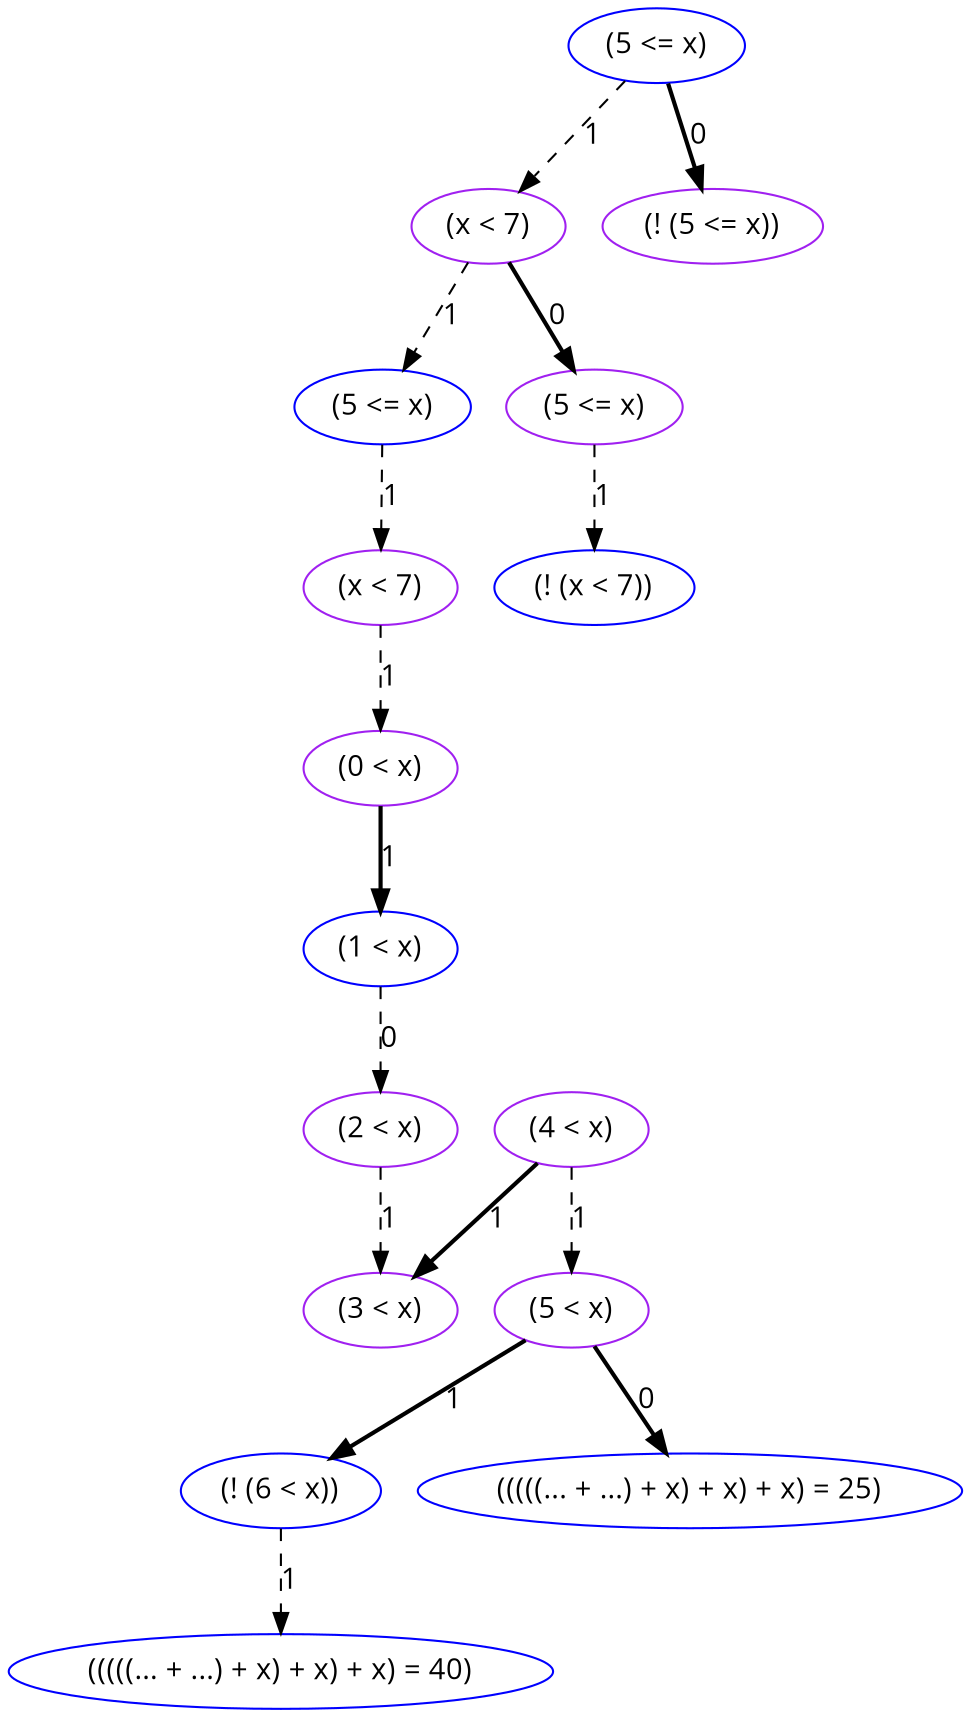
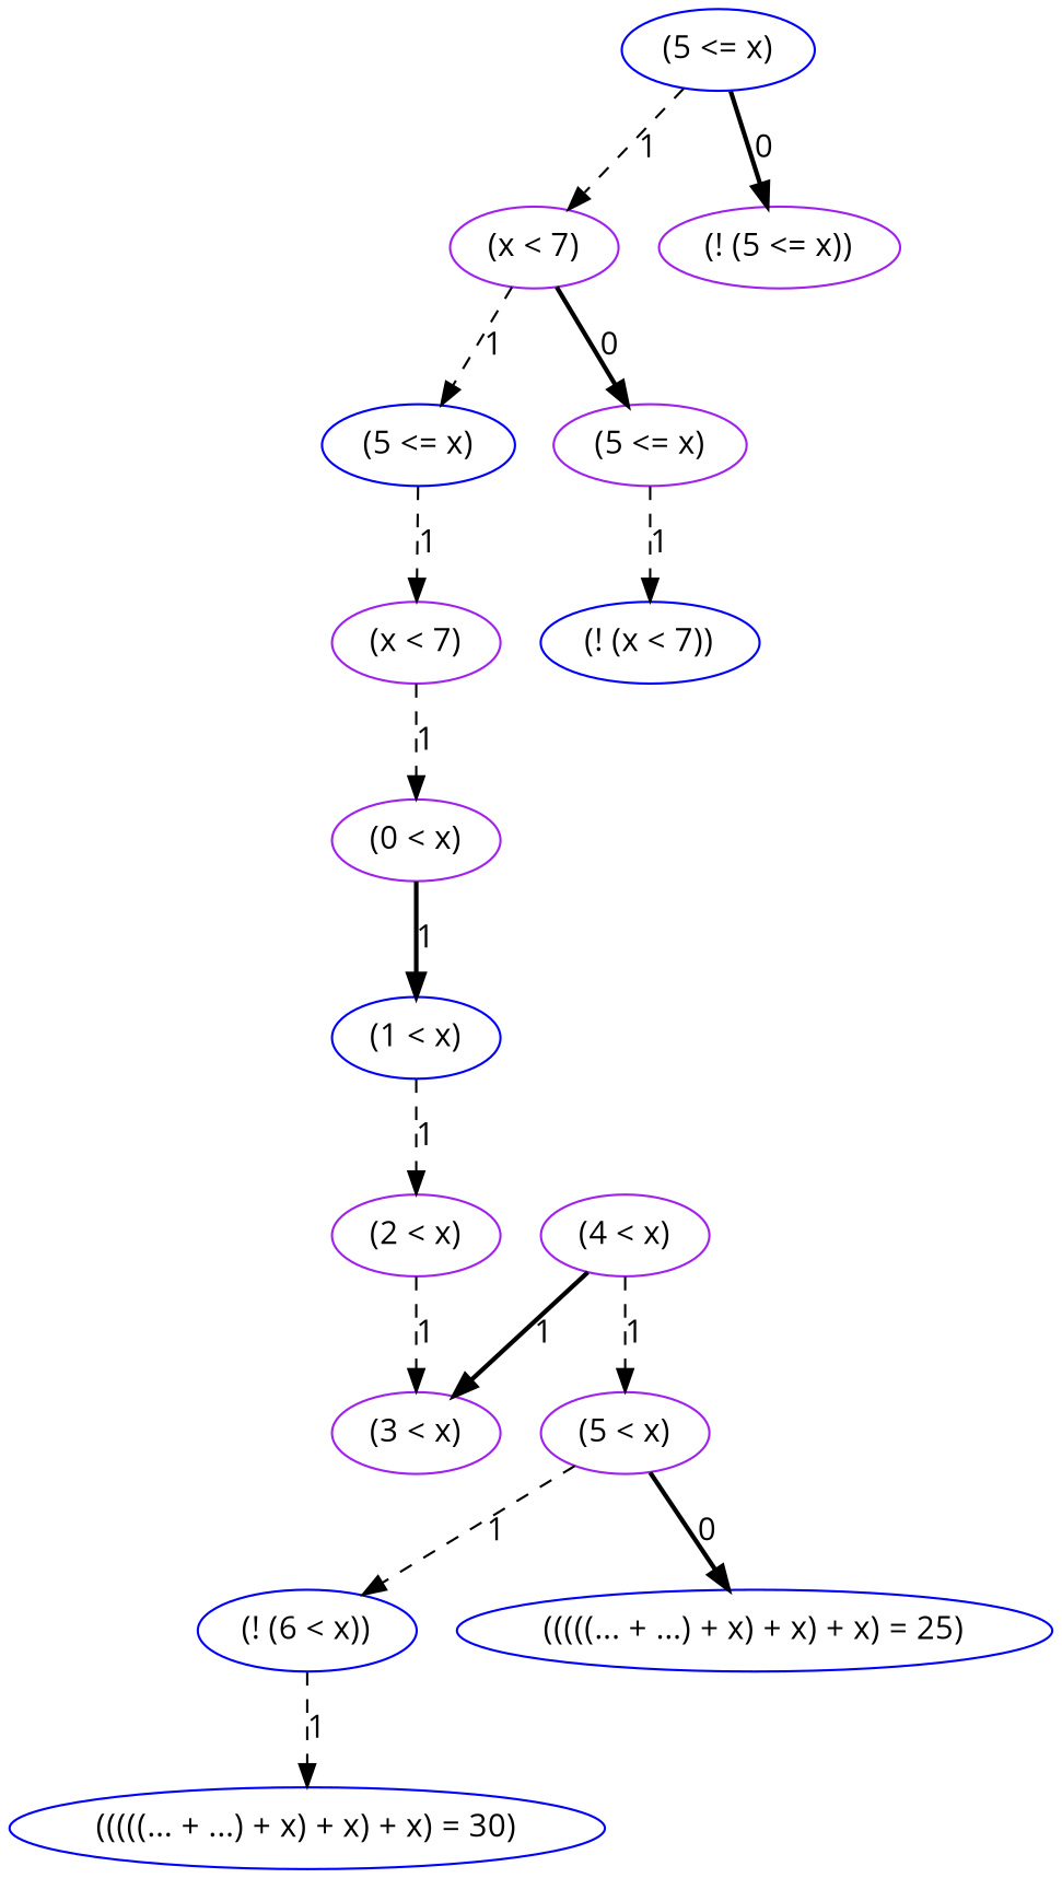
  digraph {
    fontname="Open Sans"
    node [color=purple fontname="Open Sans"]
    edge [fontname="Open Sans" style=dashed]
    n1 [color=blue label="(5 <= x)"]
    n2 [label="(x < 7)"]
    n3 [label="(! (5 <= x))"]
    n4 [color=blue label="(5 <= x)"]
    n5 [label="(5 <= x)"]
    n6 [label="(x < 7)"]
    n7 [color=blue label="(! (x < 7))"]
    n8 [label="(0 < x)"]
    n9 [color=blue label="(1 < x)"]
    n10 [label="(2 < x)"]
    n11 [label="(3 < x)"]
    n12 [label="(4 < x)"]
    n13 [label="(5 < x)"]
    n14 [color=blue label="(! (6 < x))"]
    n15 [color=blue label="(((((... + ...) + x) + x) + x) = 25)"]
-   n16 [color=blue label="(((((... + ...) + x) + x) + x) = 40)"]
+   n16 [color=blue label="(((((... + ...) + x) + x) + x) = 30)"]
    n1 -> n2 [label=1]
    n1 -> n3 [label=0 style=bold]
    n2 -> n4 [label=1]
    n2 -> n5 [label=0 style=bold]
    n4 -> n6 [label=1]
    n5 -> n7 [label=1]
    n6 -> n8 [label=1]
    n8 -> n9 [label=1 style=bold]
-   n9 -> n10 [label=0]
+   n9 -> n10 [label=1]
    n10 -> n11 [label=1]
    n12 -> n11 [label=1 style=bold]
    n12 -> n13 [label=1]
-   n13 -> n14 [label=1 style=bold]
+   n13 -> n14 [label=1]
    n13 -> n15 [label=0 style=bold]
    n14 -> n16 [label=1]
  }
